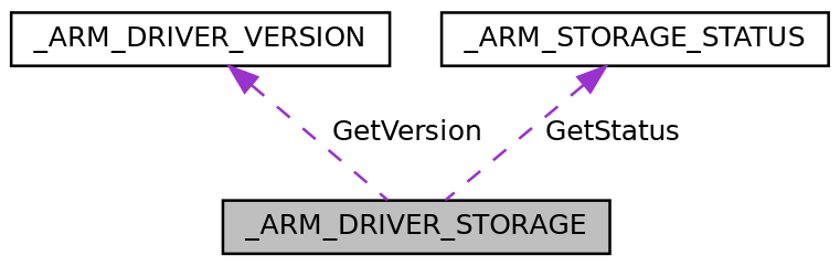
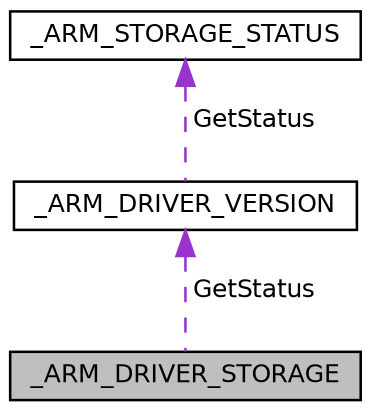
  digraph {
    node [color=black fillcolor=white fontname=Helvetica fontsize=10 shape=record style=filled]
    edge [color=darkorchid3 dir=back fontname=Helvetica fontsize=10 labelfontname=Helvetica labelfontsize=10 style=dashed]
    n1 [fillcolor=grey75 fontcolor=black height=0.2 label=_ARM_DRIVER_STORAGE width=0.4]
    n2 [height=0.2 label=_ARM_DRIVER_VERSION width=0.4]
    n3 [height=0.2 label=_ARM_STORAGE_STATUS width=0.4]
-   n2 -> n1 [label=" GetVersion"]
-   n3 -> n1 [label=" GetStatus"]
+   n2 -> n1 [label=" GetStatus"]
+   n3 -> n2 [label=" GetStatus"]
  }
